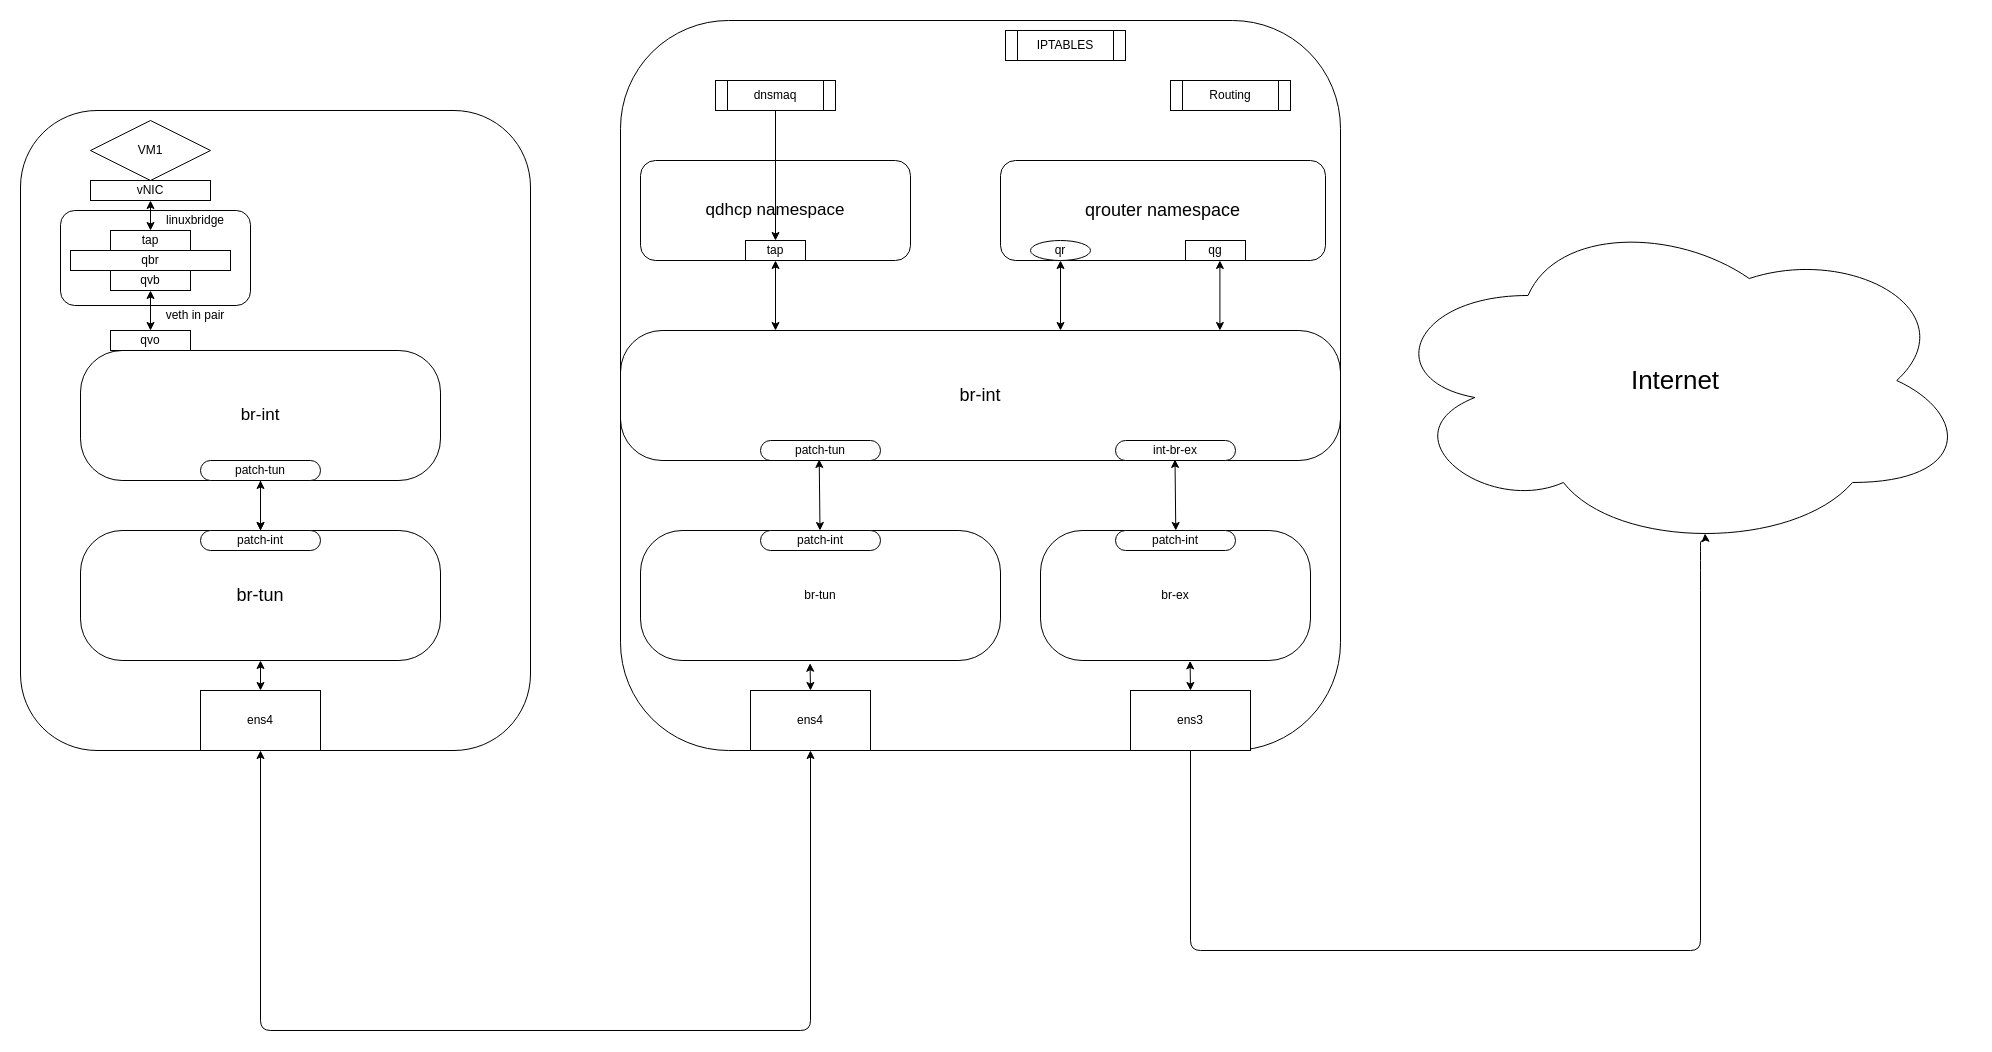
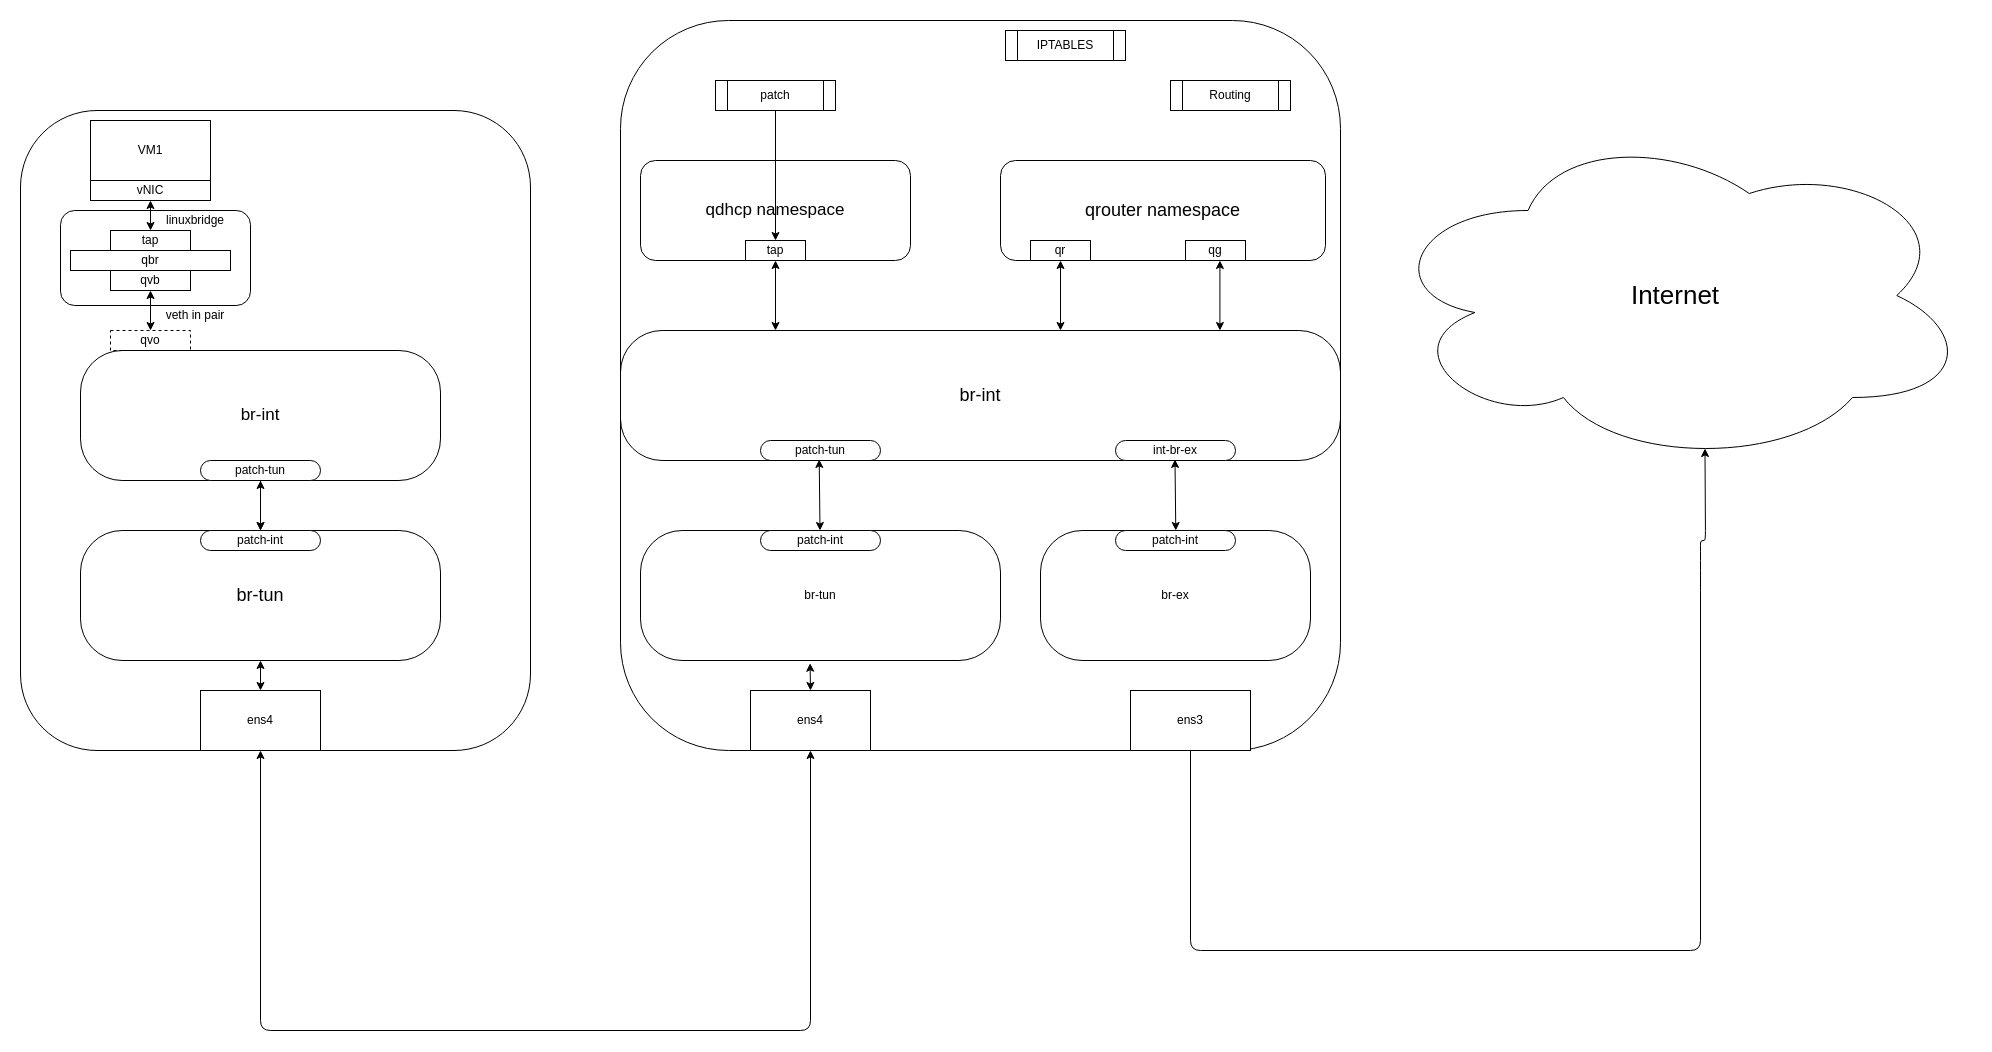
  <mxCell id="0" />
  <mxCell id="1" parent="0" />
  <mxCell id="2" value="" style="rounded=1;whiteSpace=wrap;html=1;" vertex="1" parent="1"><mxGeometry x="20" y="110" width="510" height="640" as="geometry" /></mxCell>
- <mxCell id="3" value="VM1" style="rhombus;whiteSpace=wrap;html=1;" vertex="1" parent="1"><mxGeometry x="90" y="120" width="120" height="60" as="geometry" /></mxCell>
+ <mxCell id="3" value="VM1" style="rounded=0;whiteSpace=wrap;html=1;" vertex="1" parent="1"><mxGeometry x="90" y="120" width="120" height="60" as="geometry" /></mxCell>
  <mxCell id="4" value="vNIC" style="rounded=0;whiteSpace=wrap;html=1;" vertex="1" parent="1"><mxGeometry x="90" y="180" width="120" height="20" as="geometry" /></mxCell>
  <mxCell id="5" value="qvb" style="rounded=0;whiteSpace=wrap;html=1;" vertex="1" parent="1"><mxGeometry x="110" y="270" width="80" height="20" as="geometry" /></mxCell>
  <mxCell id="6" value="qbr" style="rounded=0;whiteSpace=wrap;html=1;" vertex="1" parent="1"><mxGeometry x="70" y="250" width="160" height="20" as="geometry" /></mxCell>
  <mxCell id="7" value="tap" style="rounded=0;whiteSpace=wrap;html=1;" vertex="1" parent="1"><mxGeometry x="110" y="230" width="80" height="20" as="geometry" /></mxCell>
  <mxCell id="8" value="" style="rounded=1;whiteSpace=wrap;html=1;fillColor=none;" vertex="1" parent="1"><mxGeometry x="60" y="210" width="190" height="95" as="geometry" /></mxCell>
  <mxCell id="9" value="linuxbridge" style="text;html=1;strokeColor=none;fillColor=none;align=center;verticalAlign=middle;whiteSpace=wrap;rounded=0;" vertex="1" parent="1"><mxGeometry x="145" y="210" width="100" height="20" as="geometry" /></mxCell>
  <mxCell id="10" value="" style="endArrow=classic;startArrow=classic;html=1;entryX=0.5;entryY=0;entryDx=0;entryDy=0;exitX=0.5;exitY=1;exitDx=0;exitDy=0;" edge="1" parent="1" source="4" target="7"><mxGeometry width="50" height="50" relative="1" as="geometry"><mxPoint x="340" y="510" as="sourcePoint" /><mxPoint x="390" y="460" as="targetPoint" /></mxGeometry></mxCell>
  <mxCell id="11" value="" style="endArrow=classic;startArrow=classic;html=1;exitX=0.5;exitY=1;exitDx=0;exitDy=0;entryX=0.5;entryY=0;entryDx=0;entryDy=0;" edge="1" parent="1" source="5" target="12"><mxGeometry width="50" height="50" relative="1" as="geometry"><mxPoint x="340" y="510" as="sourcePoint" /><mxPoint x="390" y="460" as="targetPoint" /></mxGeometry></mxCell>
- <mxCell id="12" value="qvo" style="rounded=0;whiteSpace=wrap;html=1;" vertex="1" parent="1"><mxGeometry x="110" y="330" width="80" height="20" as="geometry" /></mxCell>
+ <mxCell id="12" value="qvo" style="rounded=0;whiteSpace=wrap;html=1;dashed=1;" vertex="1" parent="1"><mxGeometry x="110" y="330" width="80" height="20" as="geometry" /></mxCell>
  <mxCell id="13" value="" style="edgeStyle=orthogonalEdgeStyle;rounded=0;orthogonalLoop=1;jettySize=auto;html=1;" edge="1" parent="1" source="14" target="16"><mxGeometry relative="1" as="geometry" /></mxCell>
  <mxCell id="14" value="&lt;font style=&quot;font-size: 17px&quot;&gt;br-int&lt;/font&gt;" style="rounded=1;whiteSpace=wrap;html=1;fillColor=none;arcSize=32;" vertex="1" parent="1"><mxGeometry x="80" y="350" width="360" height="130" as="geometry" /></mxCell>
  <mxCell id="15" value="patch-tun" style="rounded=1;whiteSpace=wrap;html=1;fillColor=#ffffff;arcSize=50;" vertex="1" parent="1"><mxGeometry x="200" y="460" width="120" height="20" as="geometry" /></mxCell>
  <mxCell id="16" value="&lt;font style=&quot;font-size: 18px&quot;&gt;br-tun&lt;/font&gt;" style="rounded=1;whiteSpace=wrap;html=1;fillColor=none;arcSize=32;" vertex="1" parent="1"><mxGeometry x="80" y="530" width="360" height="130" as="geometry" /></mxCell>
  <mxCell id="17" value="patch-int" style="rounded=1;whiteSpace=wrap;html=1;fillColor=#ffffff;arcSize=50;" vertex="1" parent="1"><mxGeometry x="200" y="530" width="120" height="20" as="geometry" /></mxCell>
  <mxCell id="18" value="" style="endArrow=classic;startArrow=classic;html=1;exitX=0.5;exitY=0;exitDx=0;exitDy=0;entryX=0.5;entryY=1;entryDx=0;entryDy=0;" edge="1" parent="1" source="16" target="14"><mxGeometry width="50" height="50" relative="1" as="geometry"><mxPoint x="340" y="510" as="sourcePoint" /><mxPoint x="390" y="460" as="targetPoint" /></mxGeometry></mxCell>
  <mxCell id="19" value="ens4" style="rounded=0;whiteSpace=wrap;html=1;fillColor=#ffffff;" vertex="1" parent="1"><mxGeometry x="200" y="690" width="120" height="60" as="geometry" /></mxCell>
  <mxCell id="20" value="veth in pair" style="text;html=1;strokeColor=none;fillColor=none;align=center;verticalAlign=middle;whiteSpace=wrap;rounded=0;" vertex="1" parent="1"><mxGeometry x="150" y="305" width="90" height="20" as="geometry" /></mxCell>
  <mxCell id="21" value="" style="rounded=1;whiteSpace=wrap;html=1;" vertex="1" parent="1"><mxGeometry x="620" y="20" width="720" height="730" as="geometry" /></mxCell>
  <mxCell id="22" value="ens4" style="rounded=0;whiteSpace=wrap;html=1;fillColor=#ffffff;" vertex="1" parent="1"><mxGeometry x="750" y="690" width="120" height="60" as="geometry" /></mxCell>
  <mxCell id="23" value="br-tun" style="rounded=1;whiteSpace=wrap;html=1;fillColor=none;arcSize=32;" vertex="1" parent="1"><mxGeometry x="640" y="530" width="360" height="130" as="geometry" /></mxCell>
  <mxCell id="24" value="patch-int" style="rounded=1;whiteSpace=wrap;html=1;fillColor=#ffffff;arcSize=50;" vertex="1" parent="1"><mxGeometry x="760" y="530" width="120" height="20" as="geometry" /></mxCell>
  <mxCell id="25" value="" style="endArrow=classic;startArrow=classic;html=1;exitX=0.5;exitY=0;exitDx=0;exitDy=0;entryX=0.276;entryY=0.992;entryDx=0;entryDy=0;entryPerimeter=0;" edge="1" parent="1" target="27"><mxGeometry width="50" height="50" relative="1" as="geometry"><mxPoint x="819.5" y="530" as="sourcePoint" /><mxPoint x="819.5" y="480" as="targetPoint" /></mxGeometry></mxCell>
  <mxCell id="26" value="patch-tun" style="rounded=1;whiteSpace=wrap;html=1;fillColor=#ffffff;arcSize=50;" vertex="1" parent="1"><mxGeometry x="760" y="440" width="120" height="20" as="geometry" /></mxCell>
  <mxCell id="27" value="&lt;font style=&quot;font-size: 18px&quot;&gt;br-int&lt;/font&gt;" style="rounded=1;whiteSpace=wrap;html=1;fillColor=none;arcSize=32;" vertex="1" parent="1"><mxGeometry x="620" y="330" width="720" height="130" as="geometry" /></mxCell>
  <mxCell id="28" value="br-ex" style="rounded=1;whiteSpace=wrap;html=1;fillColor=none;arcSize=32;" vertex="1" parent="1"><mxGeometry x="1040" y="530" width="270" height="130" as="geometry" /></mxCell>
  <mxCell id="29" value="patch-int" style="rounded=1;whiteSpace=wrap;html=1;fillColor=#ffffff;arcSize=50;" vertex="1" parent="1"><mxGeometry x="1115" y="530" width="120" height="20" as="geometry" /></mxCell>
  <mxCell id="30" value="int-br-ex" style="rounded=1;whiteSpace=wrap;html=1;fillColor=#ffffff;arcSize=50;" vertex="1" parent="1"><mxGeometry x="1115" y="440" width="120" height="20" as="geometry" /></mxCell>
  <mxCell id="31" value="" style="endArrow=classic;startArrow=classic;html=1;exitX=0.5;exitY=0;exitDx=0;exitDy=0;entryX=0.276;entryY=0.992;entryDx=0;entryDy=0;entryPerimeter=0;" edge="1" parent="1"><mxGeometry width="50" height="50" relative="1" as="geometry"><mxPoint x="1175.28" y="530" as="sourcePoint" /><mxPoint x="1174.5" y="458.96" as="targetPoint" /></mxGeometry></mxCell>
  <mxCell id="32" value="ens3" style="rounded=0;whiteSpace=wrap;html=1;fillColor=#ffffff;" vertex="1" parent="1"><mxGeometry x="1130" y="690" width="120" height="60" as="geometry" /></mxCell>
- <mxCell id="33" value="&lt;font style=&quot;font-size: 26px&quot;&gt;Internet&lt;/font&gt;" style="ellipse;shape=cloud;whiteSpace=wrap;html=1;fillColor=#ffffff;" vertex="1" parent="1"><mxGeometry x="1380" y="210" width="590" height="340" as="geometry" /></mxCell>
+ <mxCell id="33" value="&lt;font style=&quot;font-size: 26px&quot;&gt;Internet&lt;/font&gt;" style="ellipse;shape=cloud;whiteSpace=wrap;html=1;fillColor=#ffffff;" vertex="1" parent="1"><mxGeometry x="1380" y="125" width="590" height="340" as="geometry" /></mxCell>
  <mxCell id="34" value="" style="endArrow=classic;html=1;exitX=0.5;exitY=1;exitDx=0;exitDy=0;entryX=0.55;entryY=0.95;entryDx=0;entryDy=0;entryPerimeter=0;" edge="1" parent="1" source="32" target="33"><mxGeometry width="50" height="50" relative="1" as="geometry"><mxPoint x="1200" y="630" as="sourcePoint" /><mxPoint x="1705" y="780" as="targetPoint" /><Array as="points"><mxPoint x="1190" y="950" /><mxPoint x="1700" y="950" /><mxPoint x="1700" y="580" /><mxPoint x="1700" y="550" /><mxPoint x="1700" y="540" /><mxPoint x="1705" y="540" /></Array></mxGeometry></mxCell>
  <mxCell id="35" value="&lt;font style=&quot;font-size: 17px&quot;&gt;qdhcp namespace&lt;/font&gt;" style="rounded=1;whiteSpace=wrap;html=1;fillColor=#ffffff;" vertex="1" parent="1"><mxGeometry x="640" y="160" width="270" height="100" as="geometry" /></mxCell>
  <mxCell id="36" value="&lt;font style=&quot;font-size: 18px&quot;&gt;qrouter namespace&lt;br&gt;&lt;/font&gt;" style="rounded=1;whiteSpace=wrap;html=1;fillColor=#ffffff;" vertex="1" parent="1"><mxGeometry x="1000" y="160" width="325" height="100" as="geometry" /></mxCell>
- <mxCell id="37" value="qr" style="ellipse;whiteSpace=wrap;html=1;fillColor=#ffffff;" vertex="1" parent="1"><mxGeometry x="1030" y="240" width="60" height="20" as="geometry" /></mxCell>
+ <mxCell id="37" value="qr" style="rounded=0;whiteSpace=wrap;html=1;fillColor=#ffffff;" vertex="1" parent="1"><mxGeometry x="1030" y="240" width="60" height="20" as="geometry" /></mxCell>
  <mxCell id="38" value="qg" style="rounded=0;whiteSpace=wrap;html=1;fillColor=#ffffff;" vertex="1" parent="1"><mxGeometry x="1185" y="240" width="60" height="20" as="geometry" /></mxCell>
  <mxCell id="39" value="tap" style="rounded=0;whiteSpace=wrap;html=1;fillColor=#ffffff;" vertex="1" parent="1"><mxGeometry x="745" y="240" width="60" height="20" as="geometry" /></mxCell>
- <mxCell id="40" value="dnsmaq" style="shape=process;whiteSpace=wrap;html=1;backgroundOutline=1;fillColor=#ffffff;" vertex="1" parent="1"><mxGeometry x="715" y="80" width="120" height="30" as="geometry" /></mxCell>
+ <mxCell id="40" value="patch" style="shape=process;whiteSpace=wrap;html=1;backgroundOutline=1;fillColor=#ffffff;" vertex="1" parent="1"><mxGeometry x="715" y="80" width="120" height="30" as="geometry" /></mxCell>
  <mxCell id="41" value="IPTABLES" style="shape=process;whiteSpace=wrap;html=1;backgroundOutline=1;fillColor=#ffffff;" vertex="1" parent="1"><mxGeometry x="1005" y="30" width="120" height="30" as="geometry" /></mxCell>
  <mxCell id="42" value="Routing" style="shape=process;whiteSpace=wrap;html=1;backgroundOutline=1;fillColor=#ffffff;" vertex="1" parent="1"><mxGeometry x="1170" y="80" width="120" height="30" as="geometry" /></mxCell>
  <mxCell id="43" value="" style="endArrow=classic;html=1;exitX=0.5;exitY=1;exitDx=0;exitDy=0;entryX=0.5;entryY=0;entryDx=0;entryDy=0;" edge="1" parent="1" source="40" target="39"><mxGeometry width="50" height="50" relative="1" as="geometry"><mxPoint x="930" y="480" as="sourcePoint" /><mxPoint x="980" y="430" as="targetPoint" /></mxGeometry></mxCell>
  <mxCell id="44" value="" style="endArrow=classic;startArrow=classic;html=1;exitX=0.5;exitY=0;exitDx=0;exitDy=0;entryX=0.5;entryY=1;entryDx=0;entryDy=0;" edge="1" parent="1" source="19" target="16"><mxGeometry width="50" height="50" relative="1" as="geometry"><mxPoint x="470" y="520" as="sourcePoint" /><mxPoint x="520" y="470" as="targetPoint" /></mxGeometry></mxCell>
  <mxCell id="45" value="" style="endArrow=classic;startArrow=classic;html=1;exitX=0.5;exitY=1;exitDx=0;exitDy=0;entryX=0.5;entryY=1;entryDx=0;entryDy=0;" edge="1" parent="1" source="19" target="22"><mxGeometry width="50" height="50" relative="1" as="geometry"><mxPoint x="470" y="640" as="sourcePoint" /><mxPoint x="520" y="590" as="targetPoint" /><Array as="points"><mxPoint x="260" y="1030" /><mxPoint x="810" y="1030" /></Array></mxGeometry></mxCell>
  <mxCell id="46" value="" style="endArrow=classic;startArrow=classic;html=1;exitX=0.5;exitY=0;exitDx=0;exitDy=0;entryX=0.471;entryY=1.021;entryDx=0;entryDy=0;entryPerimeter=0;" edge="1" parent="1" source="22" target="23"><mxGeometry width="50" height="50" relative="1" as="geometry"><mxPoint x="470" y="660" as="sourcePoint" /><mxPoint x="520" y="610" as="targetPoint" /></mxGeometry></mxCell>
- <mxCell id="47" value="" style="endArrow=classic;startArrow=classic;html=1;exitX=0.5;exitY=0;exitDx=0;exitDy=0;entryX=0.554;entryY=1.003;entryDx=0;entryDy=0;entryPerimeter=0;" edge="1" parent="1" source="32" target="28"><mxGeometry width="50" height="50" relative="1" as="geometry"><mxPoint x="470" y="660" as="sourcePoint" /><mxPoint x="520" y="610" as="targetPoint" /></mxGeometry></mxCell>
  <mxCell id="48" value="" style="endArrow=classic;startArrow=classic;html=1;entryX=0.5;entryY=0;entryDx=0;entryDy=0;exitX=0.5;exitY=1;exitDx=0;exitDy=0;" edge="1" parent="1" source="39"><mxGeometry width="50" height="50" relative="1" as="geometry"><mxPoint x="470" y="600" as="sourcePoint" /><mxPoint x="775" y="330" as="targetPoint" /></mxGeometry></mxCell>
  <mxCell id="49" value="" style="endArrow=classic;startArrow=classic;html=1;exitX=0.5;exitY=0;exitDx=0;exitDy=0;entryX=0.5;entryY=1;entryDx=0;entryDy=0;" edge="1" parent="1" target="37"><mxGeometry width="50" height="50" relative="1" as="geometry"><mxPoint x="1060" y="330" as="sourcePoint" /><mxPoint x="950" y="550" as="targetPoint" /></mxGeometry></mxCell>
  <mxCell id="50" value="" style="endArrow=classic;startArrow=classic;html=1;exitX=0.5;exitY=0;exitDx=0;exitDy=0;entryX=0.5;entryY=1;entryDx=0;entryDy=0;" edge="1" parent="1"><mxGeometry width="50" height="50" relative="1" as="geometry"><mxPoint x="1219.41" y="330" as="sourcePoint" /><mxPoint x="1219.41" y="260" as="targetPoint" /></mxGeometry></mxCell>
